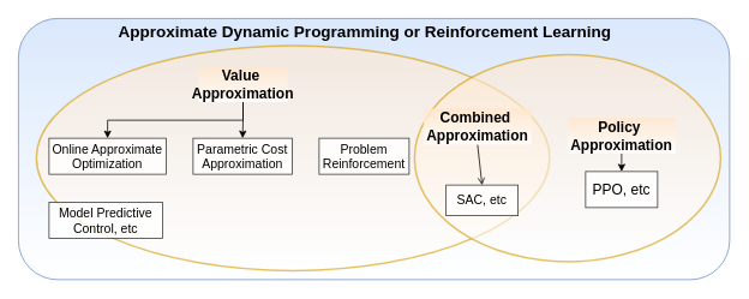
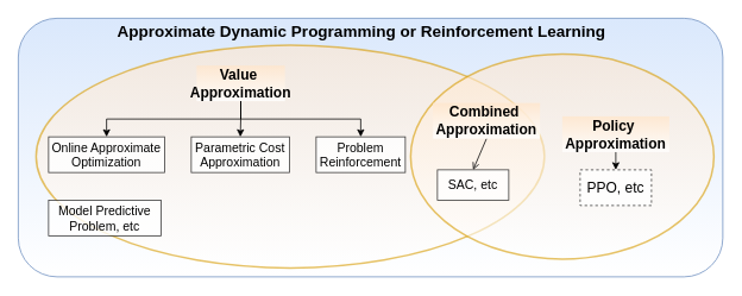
  <mxCell id="0" />
  <mxCell id="1" parent="0" />
  <mxCell id="2" value="" style="rounded=1;whiteSpace=wrap;html=1;fillColor=#dae8fc;strokeColor=#6c8ebf;gradientColor=#ffffff;" parent="1" vertex="1"><mxGeometry x="20" y="20" width="790" height="290" as="geometry" /></mxCell>
  <mxCell id="3" value="Approximate Dynamic Programming or Reinforcement Learning" style="text;html=1;align=center;verticalAlign=middle;whiteSpace=wrap;rounded=0;labelBorderColor=none;fontSize=18;fontStyle=1" parent="1" vertex="1"><mxGeometry x="120" y="20" width="570" height="30" as="geometry" /></mxCell>
  <mxCell id="4" value="" style="ellipse;whiteSpace=wrap;html=1;labelBorderColor=none;fontSize=16;fillColor=#ffe6cc;strokeColor=#d79b00;gradientColor=#ffffff;opacity=60;strokeWidth=2;" parent="1" vertex="1"><mxGeometry x="40" y="50" width="570" height="250" as="geometry" /></mxCell>
  <mxCell id="5" value="" style="ellipse;whiteSpace=wrap;html=1;labelBorderColor=none;fontSize=16;fillColor=#ffe6cc;strokeColor=#d79b00;gradientColor=#ffffff;opacity=60;strokeWidth=2;" parent="1" vertex="1"><mxGeometry x="460" y="60" width="340" height="230" as="geometry" /></mxCell>
  <mxCell id="6" value="" style="edgeStyle=none;html=1;fontSize=16;" parent="1" source="7" target="16" edge="1"><mxGeometry relative="1" as="geometry" /></mxCell>
  <mxCell id="7" value="Policy&amp;nbsp; Approximation" style="text;html=1;strokeColor=none;fillColor=#ffe6cc;align=center;verticalAlign=middle;whiteSpace=wrap;rounded=0;labelBorderColor=none;fontSize=16;opacity=80;fontStyle=1;gradientColor=#ffffff;" parent="1" vertex="1"><mxGeometry x="630" y="130" width="120" height="40" as="geometry" /></mxCell>
  <mxCell id="8" value="Value&amp;nbsp; Approximation" style="whiteSpace=wrap;html=1;labelBorderColor=none;fontSize=16;opacity=80;fillColor=#ffe6cc;strokeColor=none;fontStyle=1;gradientColor=#ffffff;" parent="1" vertex="1"><mxGeometry x="220" y="73" width="99" height="40" as="geometry" /></mxCell>
  <mxCell id="9" value="Online Approximate Optimization" style="whiteSpace=wrap;html=1;labelBorderColor=none;fontSize=14;gradientColor=#ffffff;opacity=80;" parent="1" vertex="1"><mxGeometry x="54" y="153" width="130" height="40" as="geometry" /></mxCell>
  <mxCell id="10" value="" style="edgeStyle=elbowEdgeStyle;elbow=vertical;html=1;rounded=0;fontSize=14;" parent="1" source="8" target="9" edge="1"><mxGeometry relative="1" as="geometry" /></mxCell>
  <mxCell id="11" value="Parametric Cost Approximation" style="whiteSpace=wrap;html=1;labelBorderColor=none;fontSize=14;gradientColor=#ffffff;opacity=80;" parent="1" vertex="1"><mxGeometry x="214" y="153" width="110" height="40" as="geometry" /></mxCell>
  <mxCell id="12" value="" style="edgeStyle=elbowEdgeStyle;elbow=vertical;html=1;rounded=0;fontSize=14;" parent="1" source="8" target="11" edge="1"><mxGeometry relative="1" as="geometry" /></mxCell>
  <mxCell id="13" value="Problem Reinforcement" style="whiteSpace=wrap;html=1;labelBorderColor=none;fontSize=14;gradientColor=#ffffff;opacity=80;" parent="1" vertex="1"><mxGeometry x="354" y="153" width="100" height="40" as="geometry" /></mxCell>
- <mxCell id="15" value="Model Predictive Control, etc" style="whiteSpace=wrap;html=1;fontSize=14;labelBorderColor=none;gradientColor=#ffffff;opacity=80;" parent="1" vertex="1"><mxGeometry x="54" y="224" width="126" height="40" as="geometry" /></mxCell>
- <mxCell id="16" value="PPO, etc" style="whiteSpace=wrap;html=1;labelBorderColor=none;fontSize=16;strokeColor=#000000;gradientColor=#ffffff;opacity=80;" parent="1" vertex="1"><mxGeometry x="650" y="190" width="80" height="40" as="geometry" /></mxCell>
- <mxCell id="17" value="SAC, etc" style="whiteSpace=wrap;html=1;fontSize=14;labelBorderColor=none;gradientColor=#ffffff;opacity=80;" parent="1" vertex="1"><mxGeometry x="495" y="205" width="80" height="34" as="geometry" /></mxCell>
+ <mxCell id="14" value="" style="edgeStyle=elbowEdgeStyle;elbow=vertical;html=1;rounded=0;fontSize=14;entryX=0.5;entryY=0;entryDx=0;entryDy=0;exitX=0.5;exitY=1;exitDx=0;exitDy=0;" parent="1" source="8" target="13" edge="1"><mxGeometry relative="1" as="geometry"><mxPoint x="294" y="113" as="sourcePoint" /><mxPoint x="339" y="153" as="targetPoint" /></mxGeometry></mxCell>
+ <mxCell id="15" value="Model Predictive Problem, etc" style="whiteSpace=wrap;html=1;fontSize=14;labelBorderColor=none;gradientColor=#ffffff;opacity=80;" parent="1" vertex="1"><mxGeometry x="54" y="224" width="126" height="40" as="geometry" /></mxCell>
+ <mxCell id="16" value="PPO, etc" style="whiteSpace=wrap;html=1;labelBorderColor=none;fontSize=16;strokeColor=#000000;gradientColor=#ffffff;opacity=80;dashed=1;" parent="1" vertex="1"><mxGeometry x="650" y="190" width="80" height="40" as="geometry" /></mxCell>
+ <mxCell id="17" value="SAC, etc" style="whiteSpace=wrap;html=1;fontSize=14;labelBorderColor=none;gradientColor=#ffffff;opacity=80;" parent="1" vertex="1"><mxGeometry x="490" y="190" width="80" height="34" as="geometry" /></mxCell>
  <mxCell id="18" style="edgeStyle=none;html=1;exitX=0.5;exitY=1;exitDx=0;exitDy=0;entryX=0.5;entryY=0;entryDx=0;entryDy=0;fontSize=18;endArrow=open;" parent="1" source="19" target="17" edge="1"><mxGeometry relative="1" as="geometry" /></mxCell>
- <mxCell id="19" value="Combined&amp;nbsp; Approximation" style="text;html=1;strokeColor=none;fillColor=#ffe6cc;align=center;verticalAlign=middle;whiteSpace=wrap;rounded=0;labelBorderColor=none;fontSize=16;opacity=80;fontStyle=1;gradientColor=#ffffff;" parent="1" vertex="1"><mxGeometry x="470" y="120" width="120" height="40" as="geometry" /></mxCell>
+ <mxCell id="19" value="Combined&amp;nbsp; Approximation" style="text;html=1;strokeColor=none;fillColor=#ffe6cc;align=center;verticalAlign=middle;whiteSpace=wrap;rounded=0;labelBorderColor=none;fontSize=16;opacity=80;fontStyle=1;gradientColor=#ffffff;" parent="1" vertex="1"><mxGeometry x="485" y="115" width="120" height="40" as="geometry" /></mxCell>
